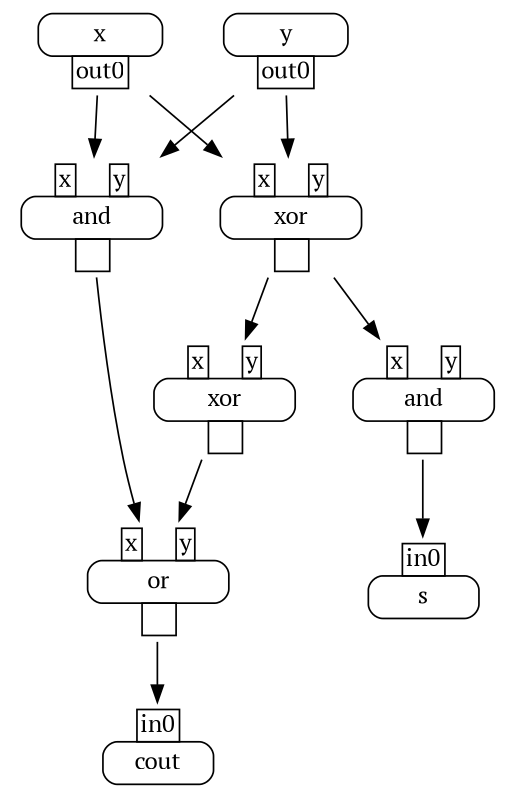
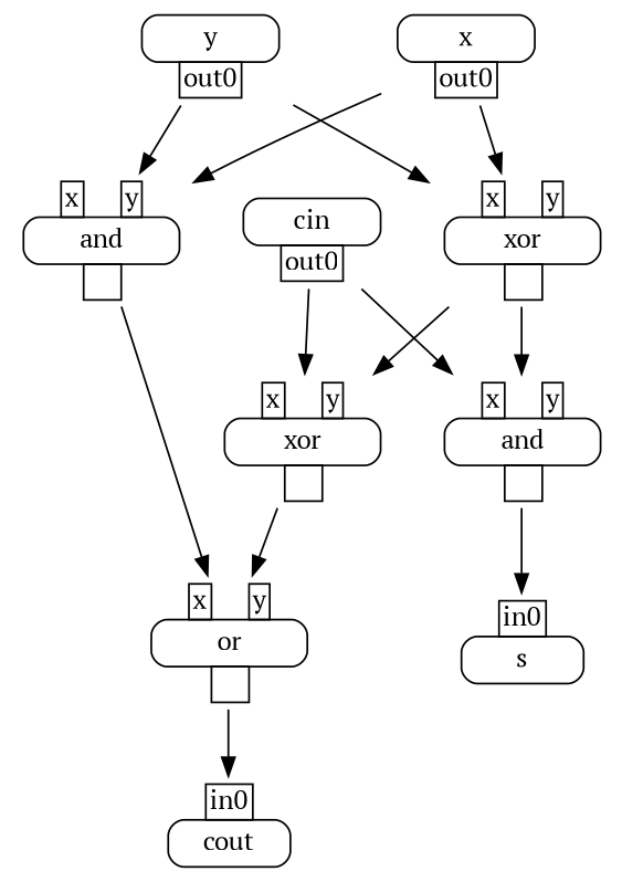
  digraph {
    fontname="PT Serif"
    node [shape=plaintext fontname="PT Serif"]
    edge [fontname="PT Serif"]
    n1 [label=<<TABLE BORDER="0" CELLBORDER="0" CELLSPACING="0" CELLPADDING="0"><TR><TD><TABLE BORDER="0" CELLBORDER="0" CELLSPACING="0" CELLPADDING="0"><TR><TD WIDTH="20"></TD> <TD PORT="in0" BORDER="1" CELLPADDING="1">in0</TD> <TD WIDTH="20"></TD></TR></TABLE></TD></TR>                                                                                 <TR><TD BORDER="1" CELLPADDING="4" STYLE="ROUNDED">cout</TD></TR>                                                                                 <TR><TD><TABLE BORDER="0" CELLBORDER="0" CELLSPACING="0" CELLPADDING="0"><TR><TD WIDTH="20"></TD> <TD WIDTH="20"></TD></TR></TABLE></TD></TR></TABLE>>]
    n2 [label=<<TABLE BORDER="0" CELLBORDER="0" CELLSPACING="0" CELLPADDING="0"><TR><TD><TABLE BORDER="0" CELLBORDER="0" CELLSPACING="0" CELLPADDING="0"><TR><TD WIDTH="20"></TD> <TD PORT="in0" BORDER="1" CELLPADDING="1">in0</TD> <TD WIDTH="20"></TD></TR></TABLE></TD></TR>                                                                                 <TR><TD BORDER="1" CELLPADDING="4" STYLE="ROUNDED">s</TD></TR>                                                                                 <TR><TD><TABLE BORDER="0" CELLBORDER="0" CELLSPACING="0" CELLPADDING="0"><TR><TD WIDTH="20"></TD> <TD WIDTH="20"></TD></TR></TABLE></TD></TR></TABLE>>]
    n3 [label=<<TABLE BORDER="0" CELLBORDER="0" CELLSPACING="0" CELLPADDING="0"><TR><TD><TABLE BORDER="0" CELLBORDER="0" CELLSPACING="0" CELLPADDING="0"><TR><TD WIDTH="20"></TD> <TD PORT="in0" BORDER="1" CELLPADDING="1">x</TD> <TD WIDTH="20"></TD> <TD PORT="in1" BORDER="1" CELLPADDING="1">y</TD> <TD WIDTH="20"></TD></TR></TABLE></TD></TR>                                                                                 <TR><TD BORDER="1" CELLPADDING="4" STYLE="ROUNDED">or</TD></TR>                                                                                 <TR><TD><TABLE BORDER="0" CELLBORDER="0" CELLSPACING="0" CELLPADDING="0"><TR><TD WIDTH="20"></TD> <TD PORT="out0" BORDER="1" CELLPADDING="1"> </TD> <TD WIDTH="20"></TD></TR></TABLE></TD></TR></TABLE>>]
    n4 [label=<<TABLE BORDER="0" CELLBORDER="0" CELLSPACING="0" CELLPADDING="0"><TR><TD><TABLE BORDER="0" CELLBORDER="0" CELLSPACING="0" CELLPADDING="0"><TR><TD WIDTH="20"></TD> <TD PORT="in0" BORDER="1" CELLPADDING="1">x</TD> <TD WIDTH="20"></TD> <TD PORT="in1" BORDER="1" CELLPADDING="1">y</TD> <TD WIDTH="20"></TD></TR></TABLE></TD></TR>                                                                                 <TR><TD BORDER="1" CELLPADDING="4" STYLE="ROUNDED">and</TD></TR>                                                                                 <TR><TD><TABLE BORDER="0" CELLBORDER="0" CELLSPACING="0" CELLPADDING="0"><TR><TD WIDTH="20"></TD> <TD PORT="out0" BORDER="1" CELLPADDING="1"> </TD> <TD WIDTH="20"></TD></TR></TABLE></TD></TR></TABLE>>]
    n5 [label=<<TABLE BORDER="0" CELLBORDER="0" CELLSPACING="0" CELLPADDING="0"><TR><TD><TABLE BORDER="0" CELLBORDER="0" CELLSPACING="0" CELLPADDING="0"><TR><TD WIDTH="20"></TD> <TD PORT="in0" BORDER="1" CELLPADDING="1">x</TD> <TD WIDTH="20"></TD> <TD PORT="in1" BORDER="1" CELLPADDING="1">y</TD> <TD WIDTH="20"></TD></TR></TABLE></TD></TR>                                                                                 <TR><TD BORDER="1" CELLPADDING="4" STYLE="ROUNDED">xor</TD></TR>                                                                                 <TR><TD><TABLE BORDER="0" CELLBORDER="0" CELLSPACING="0" CELLPADDING="0"><TR><TD WIDTH="20"></TD> <TD PORT="out0" BORDER="1" CELLPADDING="1"> </TD> <TD WIDTH="20"></TD></TR></TABLE></TD></TR></TABLE>>]
    n6 [label=<<TABLE BORDER="0" CELLBORDER="0" CELLSPACING="0" CELLPADDING="0"><TR><TD><TABLE BORDER="0" CELLBORDER="0" CELLSPACING="0" CELLPADDING="0"><TR><TD WIDTH="20"></TD> <TD PORT="in0" BORDER="1" CELLPADDING="1">x</TD> <TD WIDTH="20"></TD> <TD PORT="in1" BORDER="1" CELLPADDING="1">y</TD> <TD WIDTH="20"></TD></TR></TABLE></TD></TR>                                                                                 <TR><TD BORDER="1" CELLPADDING="4" STYLE="ROUNDED">and</TD></TR>                                                                                 <TR><TD><TABLE BORDER="0" CELLBORDER="0" CELLSPACING="0" CELLPADDING="0"><TR><TD WIDTH="20"></TD> <TD PORT="out0" BORDER="1" CELLPADDING="1"> </TD> <TD WIDTH="20"></TD></TR></TABLE></TD></TR></TABLE>>]
    n7 [label=<<TABLE BORDER="0" CELLBORDER="0" CELLSPACING="0" CELLPADDING="0"><TR><TD><TABLE BORDER="0" CELLBORDER="0" CELLSPACING="0" CELLPADDING="0"><TR><TD WIDTH="20"></TD> <TD PORT="in0" BORDER="1" CELLPADDING="1">x</TD> <TD WIDTH="20"></TD> <TD PORT="in1" BORDER="1" CELLPADDING="1">y</TD> <TD WIDTH="20"></TD></TR></TABLE></TD></TR>                                                                                 <TR><TD BORDER="1" CELLPADDING="4" STYLE="ROUNDED">xor</TD></TR>                                                                                 <TR><TD><TABLE BORDER="0" CELLBORDER="0" CELLSPACING="0" CELLPADDING="0"><TR><TD WIDTH="20"></TD> <TD PORT="out0" BORDER="1" CELLPADDING="1"> </TD> <TD WIDTH="20"></TD></TR></TABLE></TD></TR></TABLE>>]
    n8 [label=<<TABLE BORDER="0" CELLBORDER="0" CELLSPACING="0" CELLPADDING="0"><TR><TD><TABLE BORDER="0" CELLBORDER="0" CELLSPACING="0" CELLPADDING="0"><TR><TD WIDTH="20"></TD> <TD WIDTH="20"></TD></TR></TABLE></TD></TR>                                                                                 <TR><TD BORDER="1" CELLPADDING="4" STYLE="ROUNDED">y</TD></TR>                                                                                 <TR><TD><TABLE BORDER="0" CELLBORDER="0" CELLSPACING="0" CELLPADDING="0"><TR><TD WIDTH="20"></TD> <TD PORT="out0" BORDER="1" CELLPADDING="1">out0</TD> <TD WIDTH="20"></TD></TR></TABLE></TD></TR></TABLE>>]
    n9 [label=<<TABLE BORDER="0" CELLBORDER="0" CELLSPACING="0" CELLPADDING="0"><TR><TD><TABLE BORDER="0" CELLBORDER="0" CELLSPACING="0" CELLPADDING="0"><TR><TD WIDTH="20"></TD> <TD WIDTH="20"></TD></TR></TABLE></TD></TR>                                                                                 <TR><TD BORDER="1" CELLPADDING="4" STYLE="ROUNDED">x</TD></TR>                                                                                 <TR><TD><TABLE BORDER="0" CELLBORDER="0" CELLSPACING="0" CELLPADDING="0"><TR><TD WIDTH="20"></TD> <TD PORT="out0" BORDER="1" CELLPADDING="1">out0</TD> <TD WIDTH="20"></TD></TR></TABLE></TD></TR></TABLE>>]
+   n10 [label=<<TABLE BORDER="0" CELLBORDER="0" CELLSPACING="0" CELLPADDING="0"><TR><TD><TABLE BORDER="0" CELLBORDER="0" CELLSPACING="0" CELLPADDING="0"><TR><TD WIDTH="20"></TD> <TD WIDTH="20"></TD></TR></TABLE></TD></TR>                                                                                 <TR><TD BORDER="1" CELLPADDING="4" STYLE="ROUNDED">cin</TD></TR>                                                                                 <TR><TD><TABLE BORDER="0" CELLBORDER="0" CELLSPACING="0" CELLPADDING="0"><TR><TD WIDTH="20"></TD> <TD PORT="out0" BORDER="1" CELLPADDING="1">out0</TD> <TD WIDTH="20"></TD></TR></TABLE></TD></TR></TABLE>>]
    n3 -> n1
    n4 -> n2
    n5 -> n3
    n6 -> n3
    n7 -> n4
    n7 -> n5
    n8 -> n6
    n8 -> n7
    n9 -> n6
    n9 -> n7
+   n10 -> n4
+   n10 -> n5
  }
